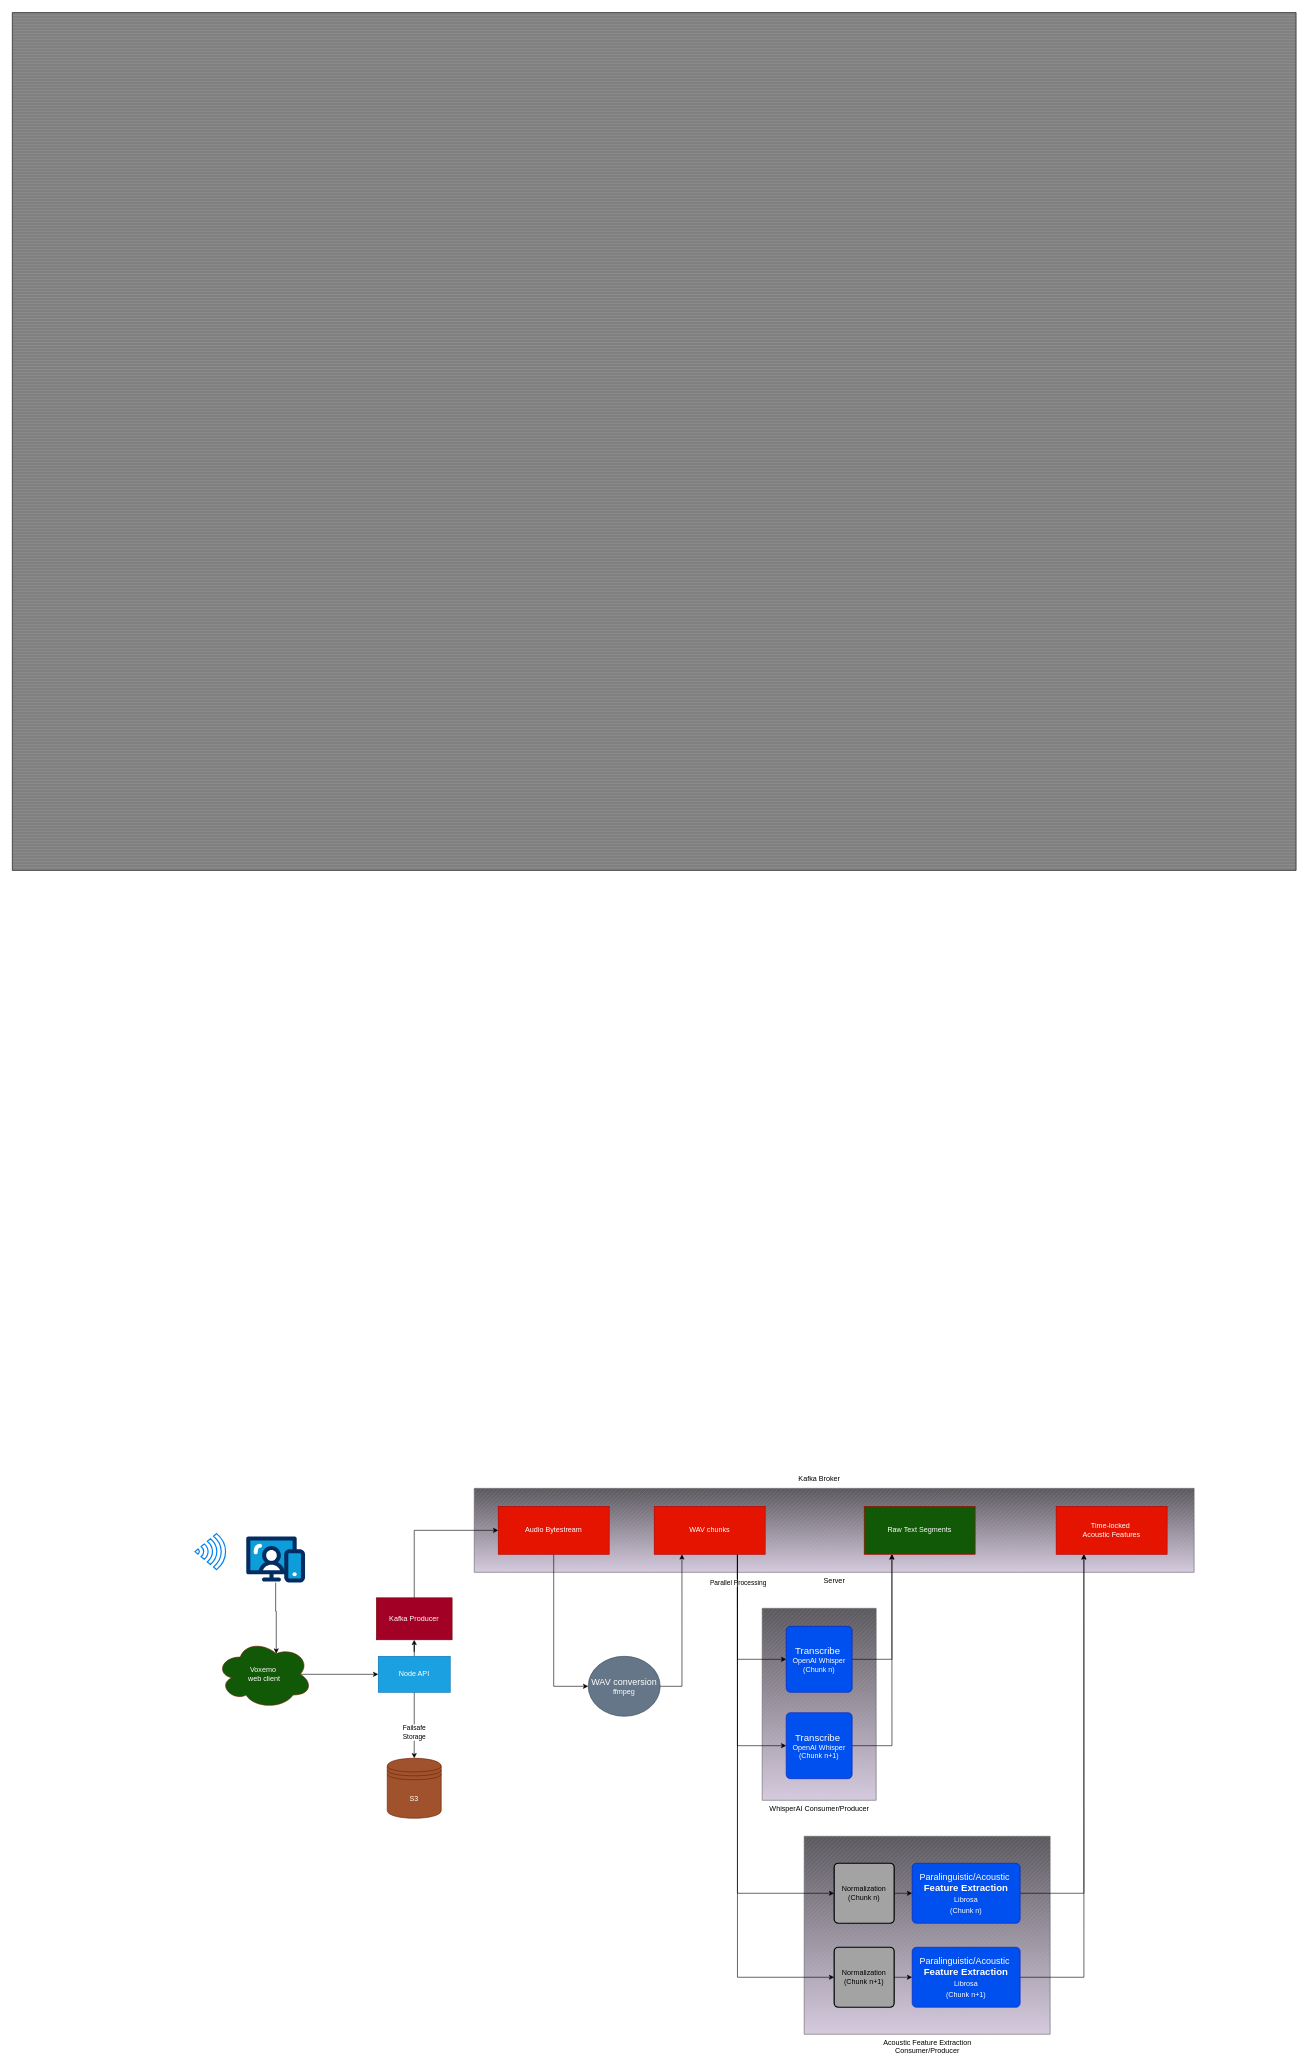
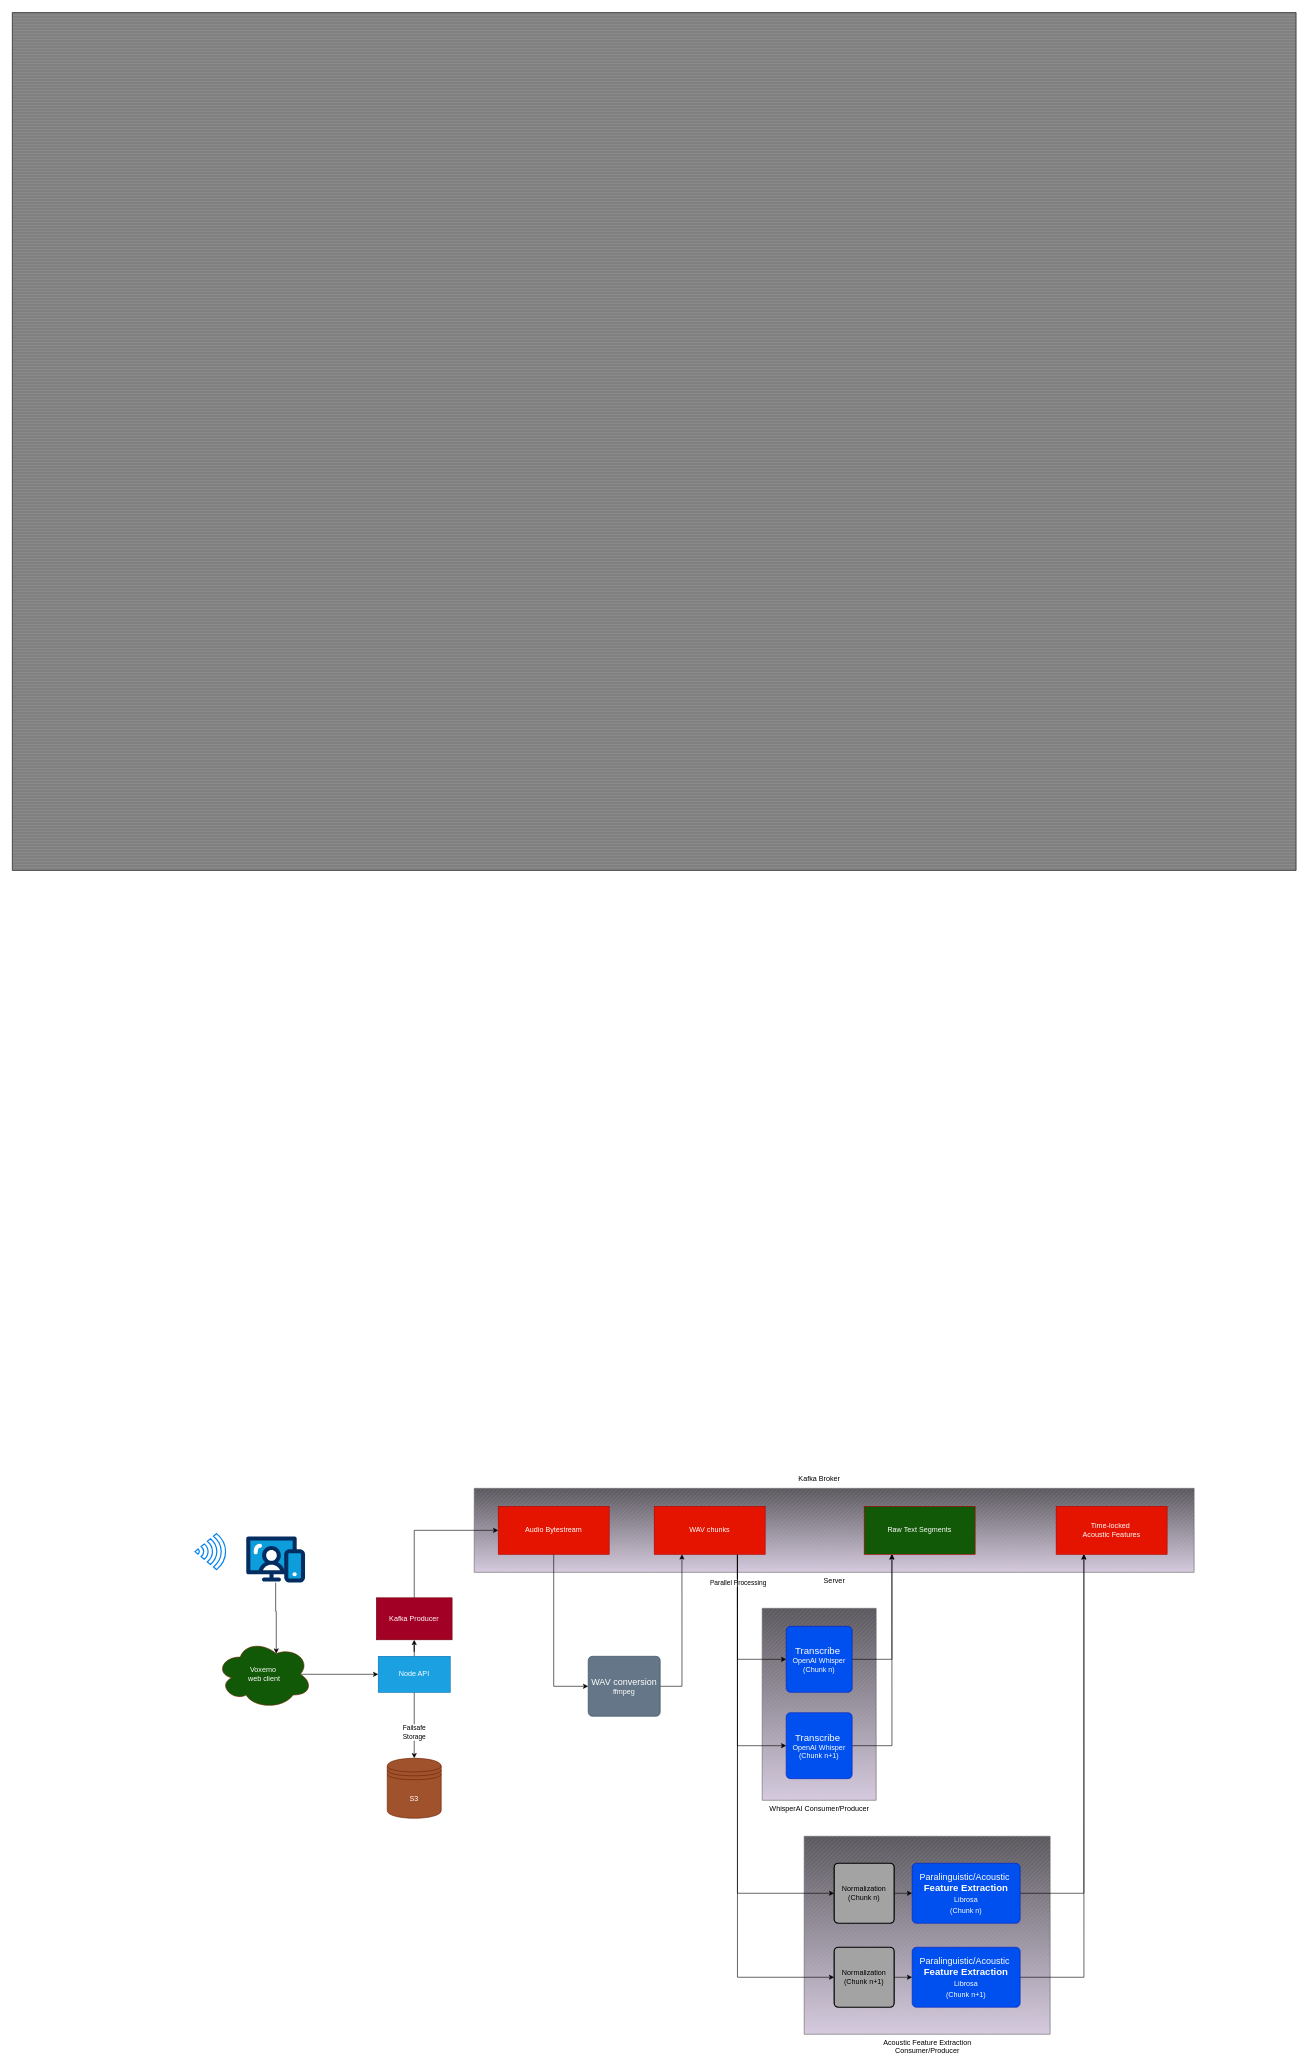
  <mxCell id="0" />
  <mxCell id="1" parent="0" />
  <mxCell id="2" value="Acoustic Feature Extraction&lt;div&gt;Consumer/Producer&lt;/div&gt;" style="verticalLabelPosition=bottom;verticalAlign=top;html=1;shape=mxgraph.basic.patternFillRect;fillStyle=diag;step=5;fillStrokeWidth=0.2;fillStrokeColor=#dddddd;fillColor=#D5CADE;gradientColor=#5B585E;strokeColor=#666666;gradientDirection=north;" vertex="1" parent="1"><mxGeometry x="1340" y="3060" width="410" height="330" as="geometry" /></mxCell>
  <mxCell id="3" value="WhisperAI Consumer/Producer" style="verticalLabelPosition=bottom;verticalAlign=top;html=1;shape=mxgraph.basic.patternFillRect;fillStyle=diag;step=5;fillStrokeWidth=0.2;fillStrokeColor=#dddddd;fillColor=#D5CADE;gradientColor=#5B585E;strokeColor=#666666;gradientDirection=north;" vertex="1" parent="1"><mxGeometry x="1270" y="2680" width="190" height="320" as="geometry" /></mxCell>
  <mxCell id="4" value="Server" style="verticalLabelPosition=bottom;verticalAlign=top;html=1;shape=mxgraph.basic.patternFillRect;fillStyle=diag;step=5;fillStrokeWidth=0.2;fillStrokeColor=#dddddd;fillColor=#D5CADE;gradientColor=#5B585E;strokeColor=#666666;gradientDirection=north;" vertex="1" parent="1"><mxGeometry x="790" y="2480" width="1200" height="140" as="geometry" /></mxCell>
  <mxCell id="5" value="" style="verticalLabelPosition=bottom;verticalAlign=top;html=1;shape=mxgraph.basic.patternFillRect;fillStyle=hor;step=5;fillStrokeWidth=0.2;fillStrokeColor=#dddddd;fillColor=#808080;" vertex="1" parent="1"><mxGeometry x="20" y="20" width="2140" height="1430" as="geometry" /></mxCell>
  <mxCell id="6" style="edgeStyle=orthogonalEdgeStyle;rounded=0;orthogonalLoop=1;jettySize=auto;html=1;exitX=0.875;exitY=0.5;exitDx=0;exitDy=0;exitPerimeter=0;entryX=0;entryY=0.5;entryDx=0;entryDy=0;" edge="1" parent="1" source="7" target="11"><mxGeometry relative="1" as="geometry" /></mxCell>
  <mxCell id="7" value="Voxemo&amp;nbsp;&lt;div&gt;web client&lt;/div&gt;" style="ellipse;shape=cloud;whiteSpace=wrap;html=1;fillColor=#115906;strokeColor=#6D1F00;fontColor=#ffffff;" vertex="1" parent="1"><mxGeometry x="360" y="2732.5" width="160" height="115" as="geometry" /></mxCell>
  <mxCell id="8" style="edgeStyle=orthogonalEdgeStyle;rounded=0;orthogonalLoop=1;jettySize=auto;html=1;entryX=0.5;entryY=1;entryDx=0;entryDy=0;" edge="1" parent="1" source="11" target="21"><mxGeometry relative="1" as="geometry" /></mxCell>
  <mxCell id="9" style="edgeStyle=orthogonalEdgeStyle;rounded=0;orthogonalLoop=1;jettySize=auto;html=1;exitX=0.5;exitY=1;exitDx=0;exitDy=0;entryX=0.5;entryY=0;entryDx=0;entryDy=0;" edge="1" parent="1" source="11" target="15"><mxGeometry relative="1" as="geometry" /></mxCell>
  <mxCell id="10" value="Failsafe&lt;div&gt;Storage&lt;/div&gt;" style="edgeLabel;html=1;align=center;verticalAlign=middle;resizable=0;points=[];" vertex="1" connectable="0" parent="9"><mxGeometry x="-0.208" relative="1" as="geometry"><mxPoint y="23" as="offset" /></mxGeometry></mxCell>
  <mxCell id="11" value="Node API" style="rounded=0;whiteSpace=wrap;html=1;fillColor=#1ba1e2;strokeColor=#006EAF;fontColor=#ffffff;" vertex="1" parent="1"><mxGeometry x="630" y="2760" width="120" height="60" as="geometry" /></mxCell>
  <mxCell id="12" value="" style="html=1;verticalLabelPosition=bottom;align=center;labelBackgroundColor=#ffffff;verticalAlign=top;strokeWidth=2;strokeColor=#0080F0;shadow=0;dashed=0;shape=mxgraph.ios7.icons.wifi;pointerEvents=1;rotation=90;" vertex="1" parent="1"><mxGeometry x="320" y="2560" width="60" height="51" as="geometry" /></mxCell>
  <mxCell id="13" value="" style="verticalLabelPosition=bottom;aspect=fixed;html=1;shape=mxgraph.salesforce.web;" vertex="1" parent="1"><mxGeometry x="410" y="2560" width="97.97" height="77.4" as="geometry" /></mxCell>
  <mxCell id="14" style="edgeStyle=orthogonalEdgeStyle;rounded=0;orthogonalLoop=1;jettySize=auto;html=1;entryX=0.625;entryY=0.2;entryDx=0;entryDy=0;entryPerimeter=0;" edge="1" parent="1" source="13" target="7"><mxGeometry relative="1" as="geometry" /></mxCell>
  <mxCell id="15" value="S3" style="shape=datastore;whiteSpace=wrap;html=1;fillColor=#a0522d;strokeColor=#6D1F00;fontColor=#ffffff;" vertex="1" parent="1"><mxGeometry x="644.99" y="2930" width="90" height="100" as="geometry" /></mxCell>
  <mxCell id="16" style="edgeStyle=orthogonalEdgeStyle;rounded=0;orthogonalLoop=1;jettySize=auto;html=1;exitX=1;exitY=0.5;exitDx=0;exitDy=0;entryX=0.25;entryY=1;entryDx=0;entryDy=0;" edge="1" parent="1" source="17" target="33"><mxGeometry relative="1" as="geometry" /></mxCell>
- <mxCell id="17" value="&lt;div style=&quot;font-size: 15px;&quot;&gt;WAV conversion&lt;/div&gt;ffmpeg" style="ellipse;whiteSpace=wrap;html=1;absoluteArcSize=1;arcSize=14;strokeWidth=1;fillColor=#647687;strokeColor=#314354;fontColor=#ffffff;" vertex="1" parent="1"><mxGeometry x="980" y="2760" width="120" height="100" as="geometry" /></mxCell>
+ <mxCell id="17" value="&lt;div style=&quot;font-size: 15px;&quot;&gt;WAV conversion&lt;/div&gt;ffmpeg" style="rounded=1;whiteSpace=wrap;html=1;absoluteArcSize=1;arcSize=14;strokeWidth=1;fillColor=#647687;strokeColor=#314354;fontColor=#ffffff;" vertex="1" parent="1"><mxGeometry x="980" y="2760" width="120" height="100" as="geometry" /></mxCell>
  <mxCell id="18" style="edgeStyle=orthogonalEdgeStyle;rounded=0;orthogonalLoop=1;jettySize=auto;html=1;exitX=1;exitY=0.5;exitDx=0;exitDy=0;entryX=0.25;entryY=1;entryDx=0;entryDy=0;" edge="1" parent="1" source="19" target="34"><mxGeometry relative="1" as="geometry" /></mxCell>
  <mxCell id="19" value="&lt;div&gt;&lt;font style=&quot;font-size: 16px;&quot;&gt;Transcribe&amp;nbsp;&lt;/font&gt;&lt;/div&gt;&lt;div&gt;OpenAI Whisper&lt;/div&gt;&lt;div&gt;(Chunk n)&lt;/div&gt;" style="rounded=1;whiteSpace=wrap;html=1;absoluteArcSize=1;arcSize=14;strokeWidth=1;fillColor=#0050ef;fontColor=#ffffff;strokeColor=#001DBC;" vertex="1" parent="1"><mxGeometry x="1310" y="2710" width="110" height="110" as="geometry" /></mxCell>
  <mxCell id="20" style="edgeStyle=orthogonalEdgeStyle;rounded=0;orthogonalLoop=1;jettySize=auto;html=1;exitX=0.5;exitY=0;exitDx=0;exitDy=0;entryX=0;entryY=0.5;entryDx=0;entryDy=0;" edge="1" parent="1" source="21" target="25"><mxGeometry relative="1" as="geometry"><mxPoint x="870" y="2510" as="targetPoint" /></mxGeometry></mxCell>
  <mxCell id="21" value="Kafka Producer" style="rounded=0;whiteSpace=wrap;html=1;fillColor=#a20025;strokeColor=#6F0000;fontColor=#ffffff;" vertex="1" parent="1"><mxGeometry x="626.87" y="2662.5" width="126.25" height="70" as="geometry" /></mxCell>
  <mxCell id="22" style="edgeStyle=orthogonalEdgeStyle;rounded=0;orthogonalLoop=1;jettySize=auto;html=1;exitX=1;exitY=0.5;exitDx=0;exitDy=0;entryX=0.25;entryY=1;entryDx=0;entryDy=0;" edge="1" parent="1" source="23" target="41"><mxGeometry relative="1" as="geometry"><mxPoint x="1770" y="2620" as="targetPoint" /></mxGeometry></mxCell>
  <mxCell id="23" value="&lt;font style=&quot;font-size: 15px;&quot;&gt;Paralinguistic/Acoustic&amp;nbsp;&lt;/font&gt;&lt;div&gt;&lt;font style=&quot;font-size: 16px;&quot;&gt;&lt;b&gt;Feature Extraction&lt;/b&gt;&lt;/font&gt;&lt;/div&gt;&lt;div style=&quot;font-size: 15px;&quot;&gt;&lt;font style=&quot;font-size: 12px;&quot;&gt;Librosa&lt;/font&gt;&lt;/div&gt;&lt;div style=&quot;font-size: 15px;&quot;&gt;&lt;font style=&quot;font-size: 12px;&quot;&gt;(Chunk n)&lt;/font&gt;&lt;/div&gt;" style="rounded=1;whiteSpace=wrap;html=1;absoluteArcSize=1;arcSize=14;strokeWidth=1;fillColor=#0050ef;fontColor=#ffffff;strokeColor=#001DBC;" vertex="1" parent="1"><mxGeometry x="1520" y="3105" width="180" height="100" as="geometry" /></mxCell>
  <mxCell id="24" style="edgeStyle=orthogonalEdgeStyle;rounded=0;orthogonalLoop=1;jettySize=auto;html=1;exitX=0.5;exitY=1;exitDx=0;exitDy=0;entryX=0;entryY=0.5;entryDx=0;entryDy=0;" edge="1" parent="1" source="25" target="17"><mxGeometry relative="1" as="geometry" /></mxCell>
  <mxCell id="25" value="Audio Bytestream" style="whiteSpace=wrap;html=1;align=center;fillColor=#e51400;strokeColor=#B20000;fontColor=#ffffff;" vertex="1" parent="1"><mxGeometry x="830" y="2510" width="185" height="80" as="geometry" /></mxCell>
  <mxCell id="26" style="edgeStyle=orthogonalEdgeStyle;rounded=0;orthogonalLoop=1;jettySize=auto;html=1;exitX=1;exitY=0.5;exitDx=0;exitDy=0;entryX=0;entryY=0.5;entryDx=0;entryDy=0;" edge="1" parent="1" source="27" target="23"><mxGeometry relative="1" as="geometry" /></mxCell>
  <mxCell id="27" value="Normalization&lt;div&gt;(Chunk n)&lt;/div&gt;" style="rounded=1;whiteSpace=wrap;html=1;absoluteArcSize=1;arcSize=14;strokeWidth=2;fillColor=#A3A3A3;" vertex="1" parent="1"><mxGeometry x="1390" y="3105" width="100" height="100" as="geometry" /></mxCell>
  <mxCell id="28" style="edgeStyle=orthogonalEdgeStyle;rounded=0;orthogonalLoop=1;jettySize=auto;html=1;exitX=0.75;exitY=1;exitDx=0;exitDy=0;entryX=0;entryY=0.5;entryDx=0;entryDy=0;" edge="1" parent="1" source="33" target="19"><mxGeometry relative="1" as="geometry" /></mxCell>
  <mxCell id="29" style="edgeStyle=orthogonalEdgeStyle;rounded=0;orthogonalLoop=1;jettySize=auto;html=1;exitX=0.75;exitY=1;exitDx=0;exitDy=0;entryX=0;entryY=0.5;entryDx=0;entryDy=0;" edge="1" parent="1" source="33" target="36"><mxGeometry relative="1" as="geometry" /></mxCell>
  <mxCell id="30" value="Parallel Processing" style="edgeLabel;html=1;align=center;verticalAlign=middle;resizable=0;points=[];" vertex="1" connectable="0" parent="29"><mxGeometry x="-0.762" y="1" relative="1" as="geometry"><mxPoint as="offset" /></mxGeometry></mxCell>
  <mxCell id="31" style="edgeStyle=orthogonalEdgeStyle;rounded=0;orthogonalLoop=1;jettySize=auto;html=1;exitX=0.75;exitY=1;exitDx=0;exitDy=0;entryX=0;entryY=0.5;entryDx=0;entryDy=0;" edge="1" parent="1" source="33" target="27"><mxGeometry relative="1" as="geometry" /></mxCell>
  <mxCell id="32" style="edgeStyle=orthogonalEdgeStyle;rounded=0;orthogonalLoop=1;jettySize=auto;html=1;exitX=0.75;exitY=1;exitDx=0;exitDy=0;entryX=0;entryY=0.5;entryDx=0;entryDy=0;" edge="1" parent="1" source="33" target="40"><mxGeometry relative="1" as="geometry" /></mxCell>
  <mxCell id="33" value="WAV chunks" style="whiteSpace=wrap;html=1;align=center;fillColor=#e51400;strokeColor=#B20000;fontColor=#ffffff;" vertex="1" parent="1"><mxGeometry x="1090" y="2510" width="185" height="80" as="geometry" /></mxCell>
  <mxCell id="34" value="Raw Text Segments" style="whiteSpace=wrap;html=1;align=center;fillColor=#115906;strokeColor=#B20000;fontColor=#ffffff;" vertex="1" parent="1"><mxGeometry x="1440" y="2510" width="185" height="80" as="geometry" /></mxCell>
  <mxCell id="35" style="edgeStyle=orthogonalEdgeStyle;rounded=0;orthogonalLoop=1;jettySize=auto;html=1;exitX=1;exitY=0.5;exitDx=0;exitDy=0;entryX=0.25;entryY=1;entryDx=0;entryDy=0;" edge="1" parent="1" source="36" target="34"><mxGeometry relative="1" as="geometry" /></mxCell>
  <mxCell id="36" value="&lt;div&gt;&lt;font style=&quot;font-size: 16px;&quot;&gt;Transcribe&amp;nbsp;&lt;/font&gt;&lt;/div&gt;&lt;div&gt;OpenAI Whisper&lt;/div&gt;&lt;div&gt;(Chunk n+1)&lt;/div&gt;" style="rounded=1;whiteSpace=wrap;html=1;absoluteArcSize=1;arcSize=14;strokeWidth=1;fillColor=#0050ef;fontColor=#ffffff;strokeColor=#001DBC;" vertex="1" parent="1"><mxGeometry x="1310" y="2854" width="110" height="110" as="geometry" /></mxCell>
  <mxCell id="37" style="edgeStyle=orthogonalEdgeStyle;rounded=0;orthogonalLoop=1;jettySize=auto;html=1;exitX=1;exitY=0.5;exitDx=0;exitDy=0;entryX=0.25;entryY=1;entryDx=0;entryDy=0;" edge="1" parent="1" source="38" target="41"><mxGeometry relative="1" as="geometry" /></mxCell>
  <mxCell id="38" value="&lt;font style=&quot;font-size: 15px;&quot;&gt;Paralinguistic/Acoustic&amp;nbsp;&lt;/font&gt;&lt;div&gt;&lt;font style=&quot;font-size: 16px;&quot;&gt;&lt;b&gt;Feature Extraction&lt;/b&gt;&lt;/font&gt;&lt;/div&gt;&lt;div style=&quot;font-size: 15px;&quot;&gt;&lt;font style=&quot;font-size: 12px;&quot;&gt;Librosa&lt;/font&gt;&lt;/div&gt;&lt;div style=&quot;font-size: 15px;&quot;&gt;&lt;font style=&quot;font-size: 12px;&quot;&gt;(Chunk n+1)&lt;/font&gt;&lt;/div&gt;" style="rounded=1;whiteSpace=wrap;html=1;absoluteArcSize=1;arcSize=14;strokeWidth=1;fillColor=#0050ef;fontColor=#ffffff;strokeColor=#001DBC;" vertex="1" parent="1"><mxGeometry x="1520" y="3245" width="180" height="100" as="geometry" /></mxCell>
  <mxCell id="39" style="edgeStyle=orthogonalEdgeStyle;rounded=0;orthogonalLoop=1;jettySize=auto;html=1;exitX=1;exitY=0.5;exitDx=0;exitDy=0;entryX=0;entryY=0.5;entryDx=0;entryDy=0;" edge="1" parent="1" source="40" target="38"><mxGeometry relative="1" as="geometry" /></mxCell>
  <mxCell id="40" value="Normalization&lt;div&gt;(Chunk n+1)&lt;/div&gt;" style="rounded=1;whiteSpace=wrap;html=1;absoluteArcSize=1;arcSize=14;strokeWidth=2;fillColor=#A3A3A3;" vertex="1" parent="1"><mxGeometry x="1390" y="3245" width="100" height="100" as="geometry" /></mxCell>
  <mxCell id="41" value="Time-locked&amp;nbsp;&lt;div&gt;Acoustic Features&lt;/div&gt;" style="whiteSpace=wrap;html=1;align=center;fillColor=#e51400;strokeColor=#B20000;fontColor=#ffffff;" vertex="1" parent="1"><mxGeometry x="1760" y="2510" width="185" height="80" as="geometry" /></mxCell>
  <mxCell id="42" value="Kafka Broker" style="text;html=1;align=center;verticalAlign=middle;resizable=0;points=[];autosize=1;strokeColor=none;fillColor=none;" vertex="1" parent="1"><mxGeometry x="1320" y="2450" width="90" height="30" as="geometry" /></mxCell>
